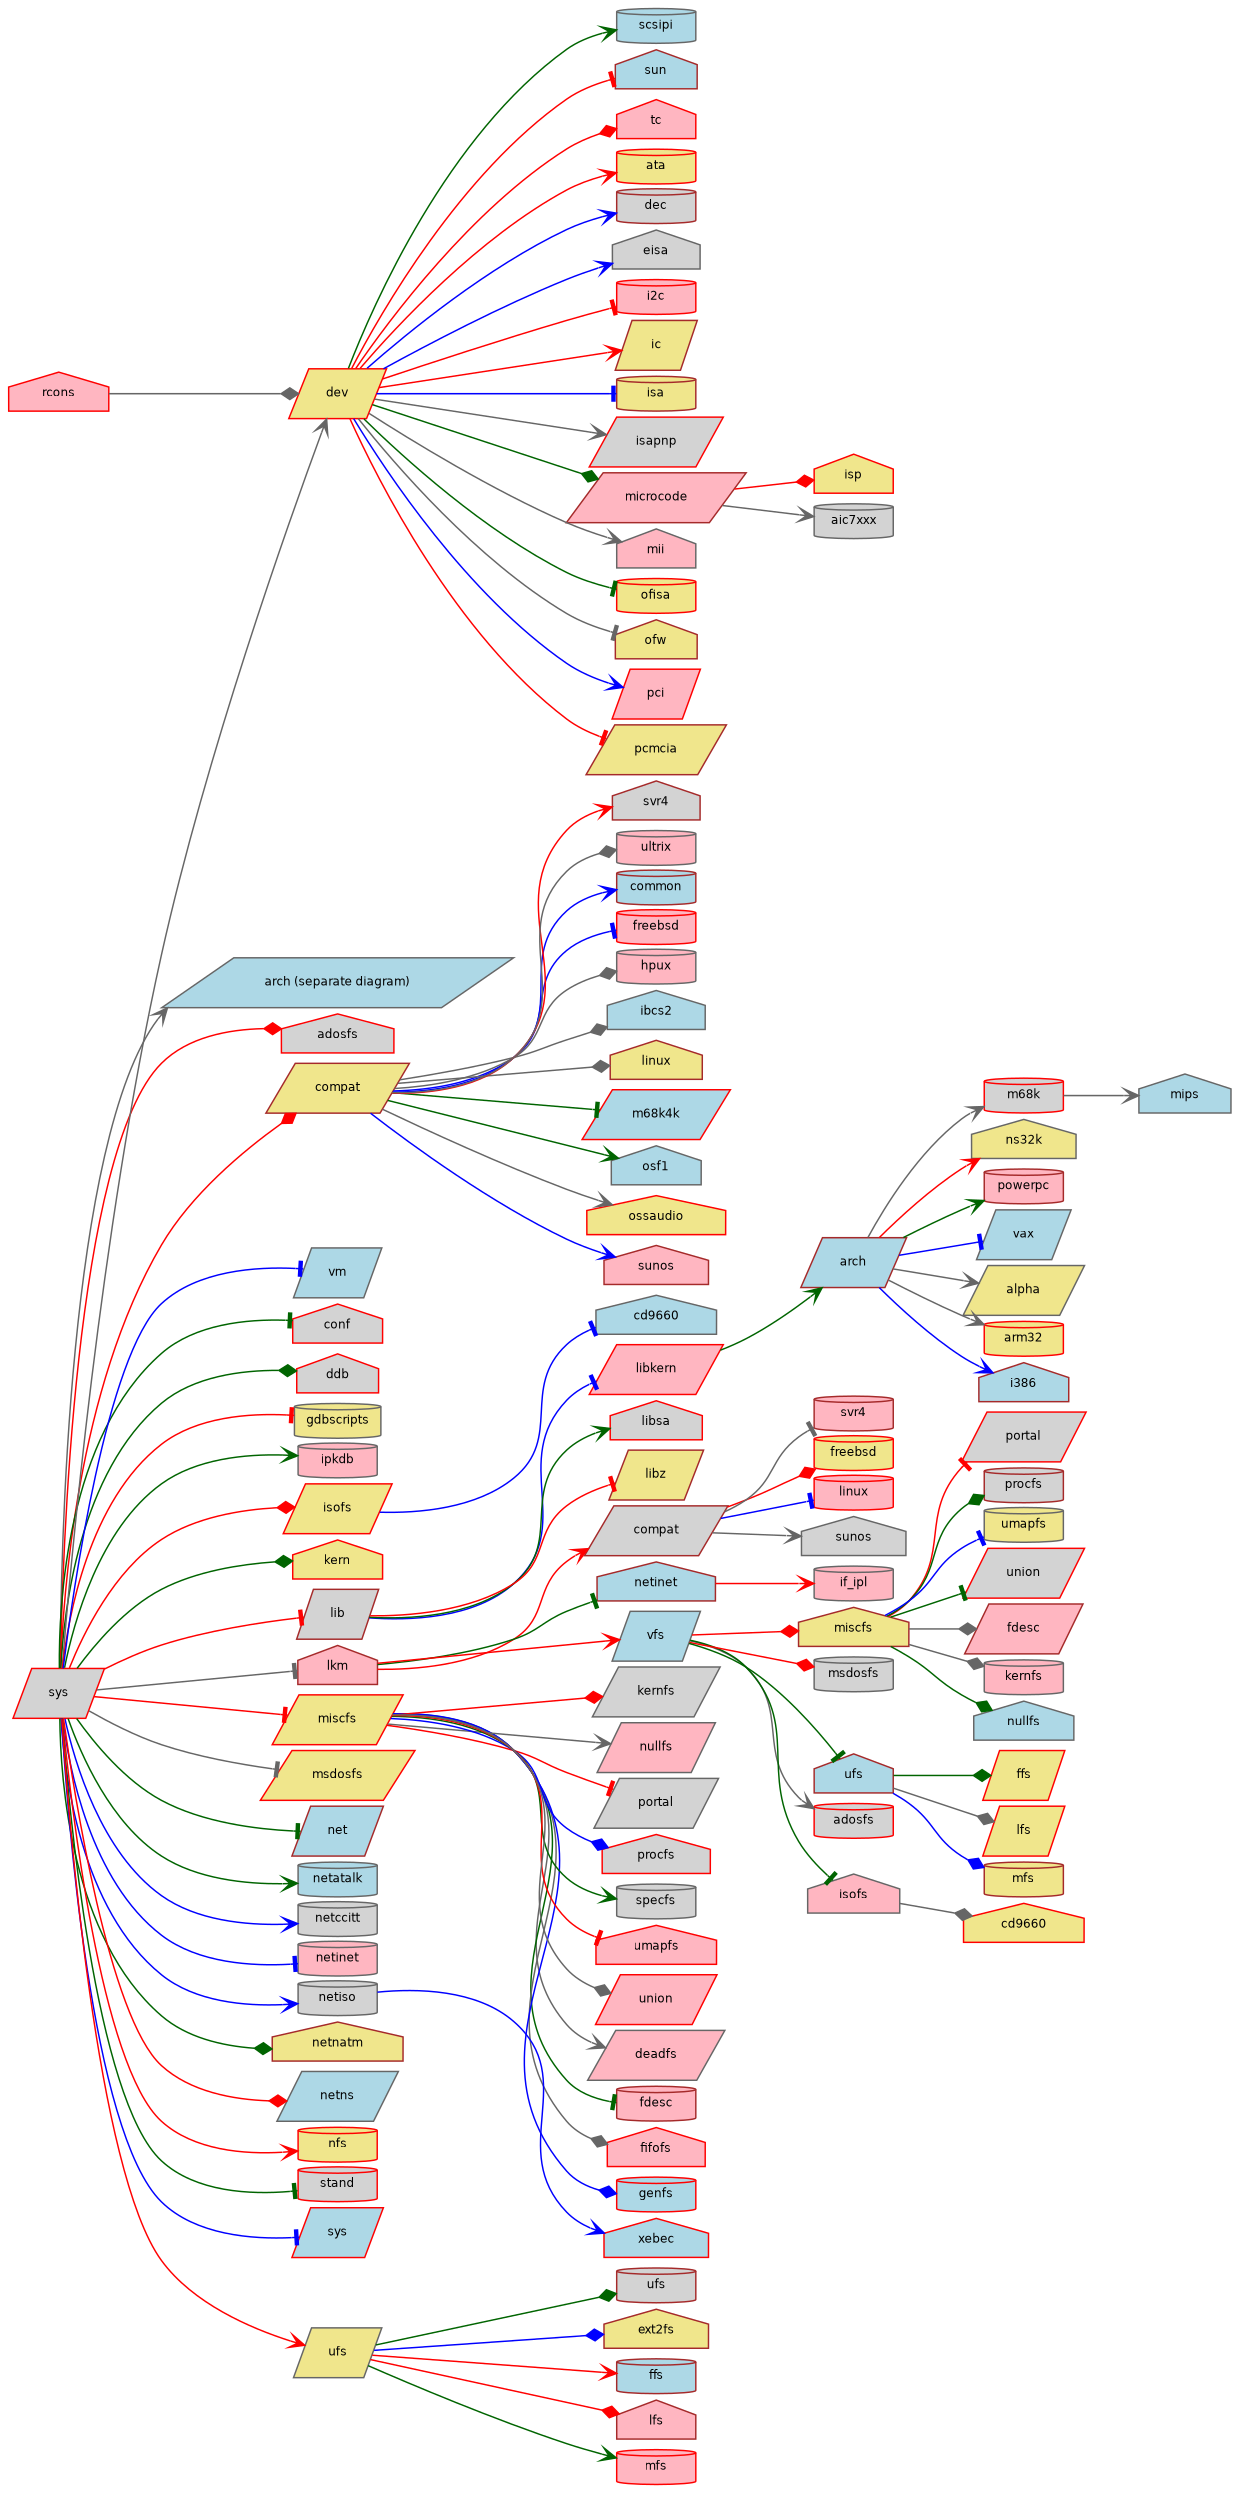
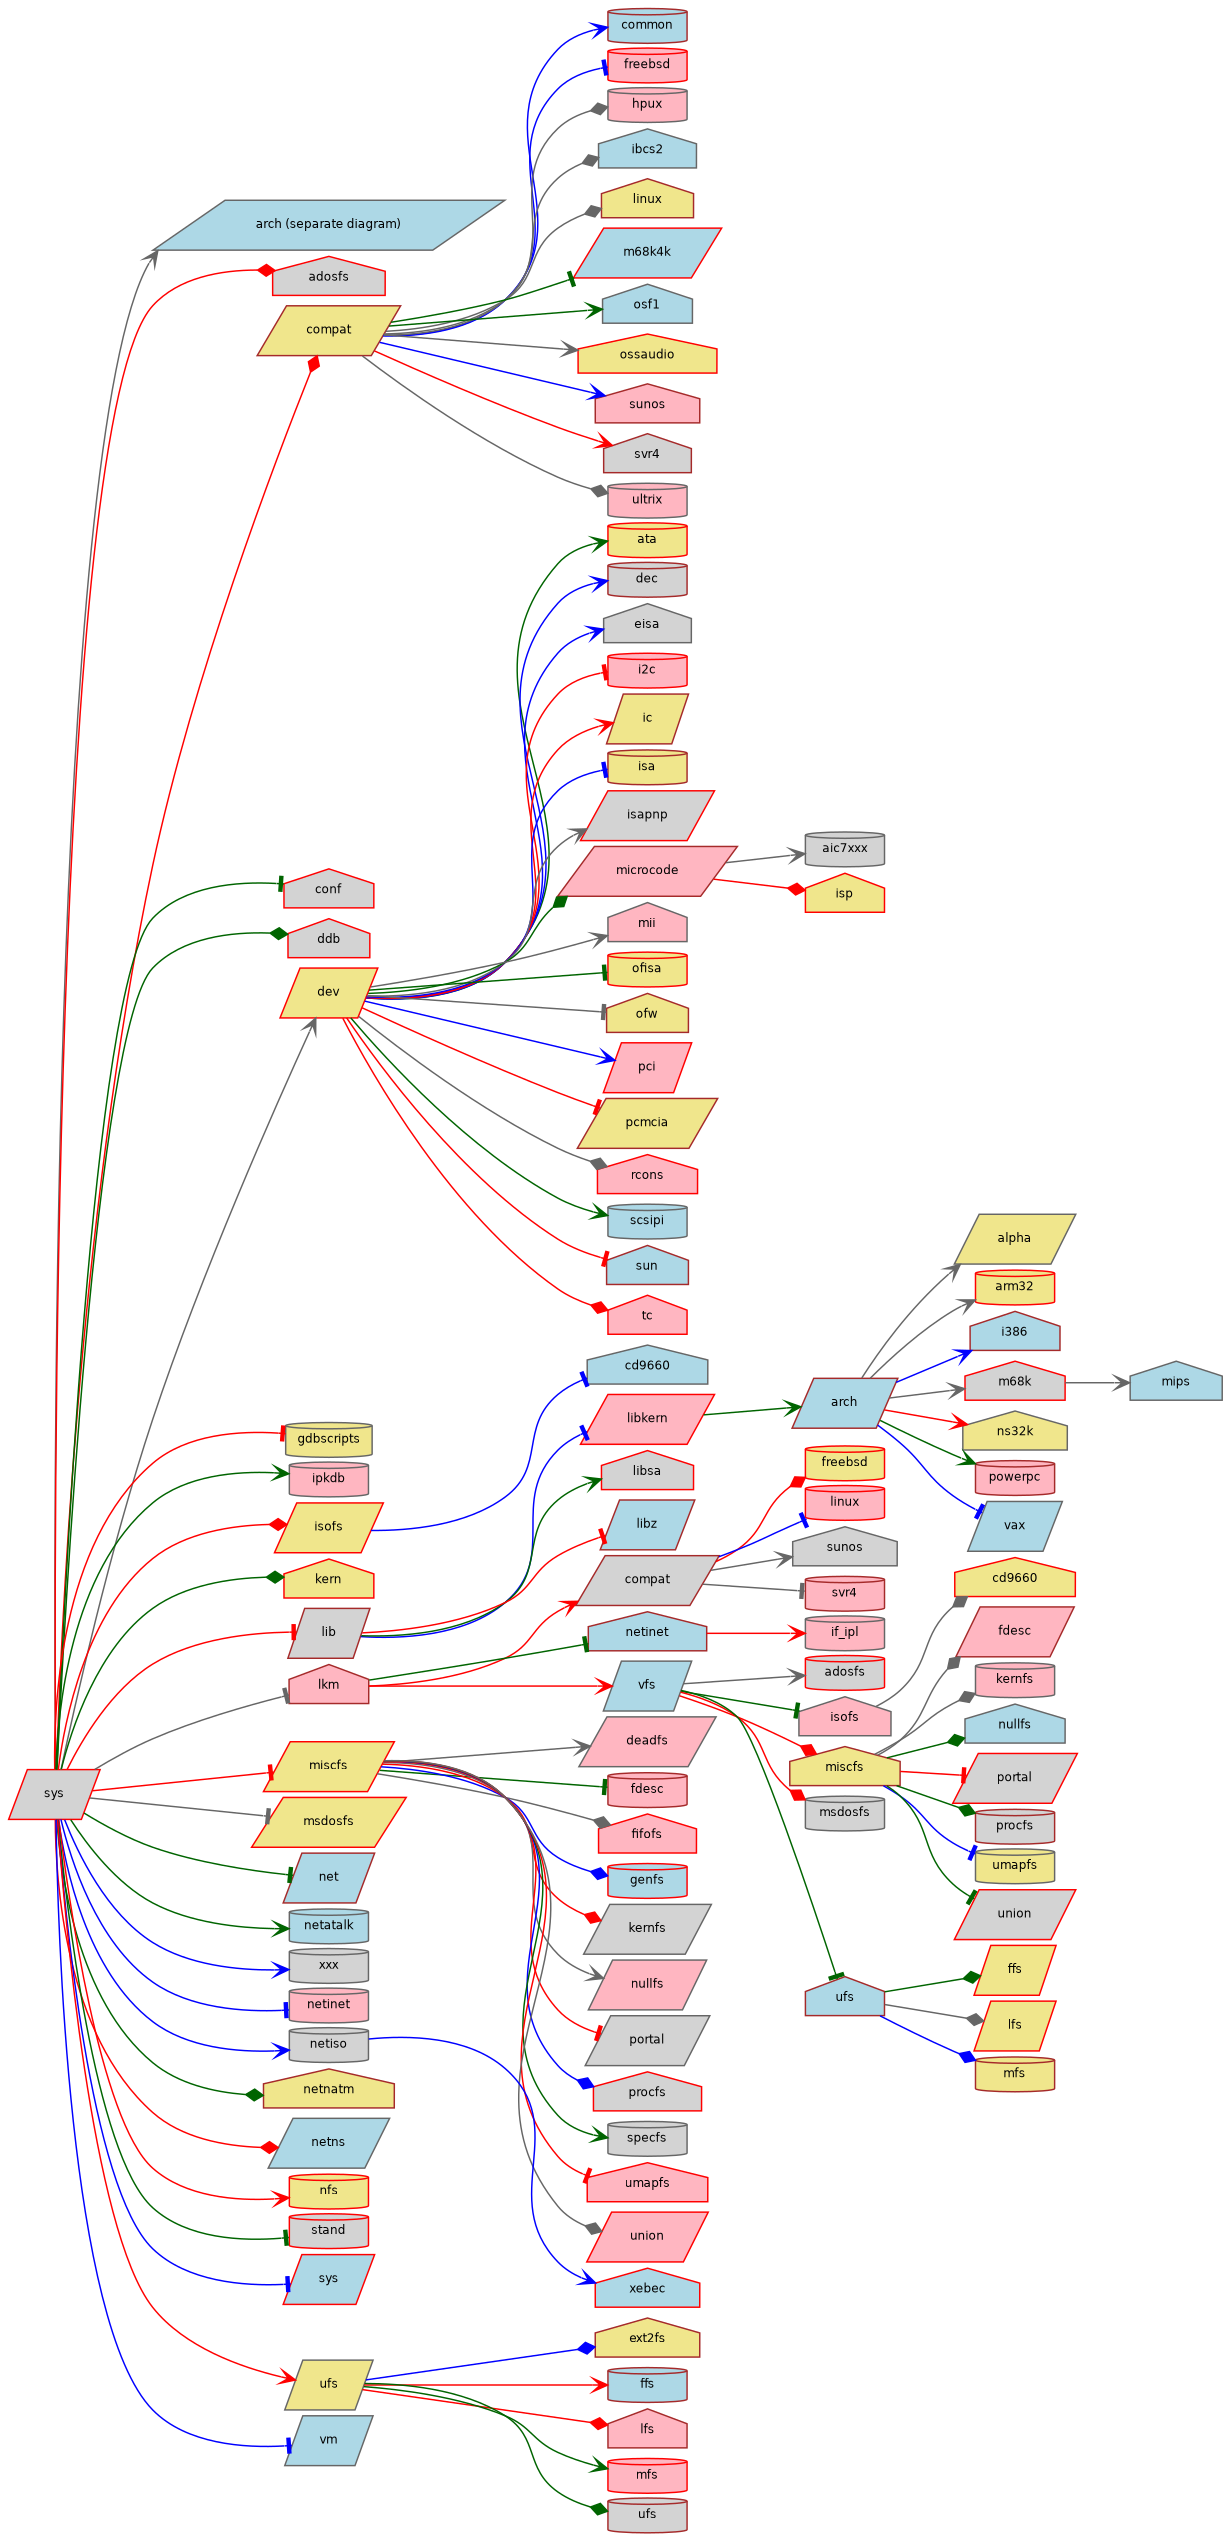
  digraph {
    nodesep=.05
    rankdir=LR
    node [color=red fillcolor=khaki fontname=Helvetica fontsize=8 shape=cylinder style=filled]
    edge [arrowhead=vee arrowtail=none color=red]
    n1 [fillcolor=lightgrey height=.1 label=sys shape=parallelogram]
    n2 [color=gray40 fillcolor=lightblue height=.1 label="arch (separate diagram)" shape=parallelogram]
    n3 [fillcolor=lightgrey height=.1 label=adosfs shape=house]
    n4 [color=brown height=.1 label=compat shape=parallelogram]
    n5 [fillcolor=lightgrey height=.1 label=conf shape=house]
    n6 [fillcolor=lightgrey height=.1 label=ddb shape=house]
    n7 [height=.1 label=dev shape=parallelogram]
    n8 [color=gray40 height=.1 label=gdbscripts]
    n9 [color=gray40 fillcolor=lightpink height=.1 label=ipkdb]
    n10 [height=.1 label=isofs shape=parallelogram]
    n11 [height=.1 label=kern shape=house]
    n12 [color=brown fillcolor=lightgrey height=.1 label=lib shape=parallelogram]
    n13 [color=brown fillcolor=lightpink height=.1 label=lkm shape=house]
    n14 [height=.1 label=miscfs shape=parallelogram]
    n15 [height=.1 label=msdosfs shape=parallelogram]
    n16 [color=brown fillcolor=lightblue height=.1 label=net shape=parallelogram]
    n17 [color=gray40 fillcolor=lightblue height=.1 label=netatalk]
-   n18 [color=gray40 fillcolor=lightgrey height=.1 label=netccitt]
+   n18 [color=gray40 fillcolor=lightgrey height=.1 label=xxx]
    n19 [color=gray40 fillcolor=lightpink height=.1 label=netinet]
    n20 [color=gray40 fillcolor=lightgrey height=.1 label=netiso]
    n21 [color=brown height=.1 label=netnatm shape=house]
    n22 [color=gray40 fillcolor=lightblue height=.1 label=netns shape=parallelogram]
    n23 [height=.1 label=nfs]
    n24 [fillcolor=lightgrey height=.1 label=stand]
    n25 [fillcolor=lightblue height=.1 label=sys shape=parallelogram]
    n26 [color=gray40 height=.1 label=ufs shape=parallelogram]
    n27 [color=gray40 fillcolor=lightblue height=.1 label=vm shape=parallelogram]
    n28 [color=brown fillcolor=lightblue height=.1 label=common]
    n29 [fillcolor=lightpink height=.1 label=freebsd]
    n30 [color=gray40 fillcolor=lightpink height=.1 label=hpux]
    n31 [color=gray40 fillcolor=lightblue height=.1 label=ibcs2 shape=house]
    n32 [color=brown height=.1 label=linux shape=house]
    n33 [fillcolor=lightblue height=.1 label=m68k4k shape=parallelogram]
    n34 [color=gray40 fillcolor=lightblue height=.1 label=osf1 shape=house]
    n35 [height=.1 label=ossaudio shape=house]
    n36 [color=brown fillcolor=lightpink height=.1 label=sunos shape=house]
    n37 [color=brown fillcolor=lightgrey height=.1 label=svr4 shape=house]
    n38 [color=gray40 fillcolor=lightpink height=.1 label=ultrix]
    n39 [height=.1 label=ata]
    n40 [color=brown fillcolor=lightgrey height=.1 label=dec]
    n41 [color=gray40 fillcolor=lightgrey height=.1 label=eisa shape=house]
    n42 [fillcolor=lightpink height=.1 label=i2c]
    n43 [color=brown height=.1 label=ic shape=parallelogram]
    n44 [color=brown height=.1 label=isa]
    n45 [fillcolor=lightgrey height=.1 label=isapnp shape=parallelogram]
    n46 [color=brown fillcolor=lightpink height=.1 label=microcode shape=parallelogram]
    n47 [color=gray40 fillcolor=lightpink height=.1 label=mii shape=house]
    n48 [height=.1 label=ofisa]
    n49 [color=brown height=.1 label=ofw shape=house]
    n50 [fillcolor=lightpink height=.1 label=pci shape=parallelogram]
    n51 [color=brown height=.1 label=pcmcia shape=parallelogram]
    n52 [fillcolor=lightpink height=.1 label=rcons shape=house]
    n53 [color=gray40 fillcolor=lightblue height=.1 label=scsipi]
    n54 [color=brown fillcolor=lightblue height=.1 label=sun shape=house]
    n55 [fillcolor=lightpink height=.1 label=tc shape=house]
    n56 [color=gray40 fillcolor=lightblue height=.1 label=cd9660 shape=house]
    n57 [fillcolor=lightpink height=.1 label=libkern shape=parallelogram]
    n58 [fillcolor=lightgrey height=.1 label=libsa shape=house]
-   n59 [color=brown height=.1 label=libz shape=parallelogram]
+   n59 [color=brown fillcolor=lightblue height=.1 label=libz shape=parallelogram]
    n60 [color=brown fillcolor=lightgrey height=.1 label=compat shape=parallelogram]
    n61 [color=brown fillcolor=lightblue height=.1 label=netinet shape=house]
    n62 [color=gray40 fillcolor=lightblue height=.1 label=vfs shape=parallelogram]
    n63 [color=gray40 fillcolor=lightpink height=.1 label=deadfs shape=parallelogram]
    n64 [color=brown fillcolor=lightpink height=.1 label=fdesc]
    n65 [fillcolor=lightpink height=.1 label=fifofs shape=house]
    n66 [fillcolor=lightblue height=.1 label=genfs]
    n67 [color=gray40 fillcolor=lightgrey height=.1 label=kernfs shape=parallelogram]
    n68 [color=gray40 fillcolor=lightpink height=.1 label=nullfs shape=parallelogram]
    n69 [color=gray40 fillcolor=lightgrey height=.1 label=portal shape=parallelogram]
    n70 [fillcolor=lightgrey height=.1 label=procfs shape=house]
    n71 [color=gray40 fillcolor=lightgrey height=.1 label=specfs]
    n72 [fillcolor=lightpink height=.1 label=umapfs shape=house]
    n73 [fillcolor=lightpink height=.1 label=union shape=parallelogram]
    n74 [fillcolor=lightblue height=.1 label=xebec shape=house]
    n75 [color=brown height=.1 label=ext2fs shape=house]
    n76 [color=brown fillcolor=lightblue height=.1 label=ffs]
    n77 [color=brown fillcolor=lightpink height=.1 label=lfs shape=house]
    n78 [fillcolor=lightpink height=.1 label=mfs]
    n79 [color=brown fillcolor=lightgrey height=.1 label=ufs]
    n80 [color=gray40 fillcolor=lightgrey height=.1 label=aic7xxx]
    n81 [height=.1 label=isp shape=house]
    n82 [color=brown fillcolor=lightblue height=.1 label=arch shape=parallelogram]
    n83 [color=gray40 height=.1 label=alpha shape=parallelogram]
    n84 [height=.1 label=arm32]
    n85 [color=brown fillcolor=lightblue height=.1 label=i386 shape=house]
-   n86 [fillcolor=lightgrey height=.1 label=m68k]
+   n86 [fillcolor=lightgrey height=.1 label=m68k shape=house]
    n87 [color=gray40 height=.1 label=ns32k shape=house]
    n88 [color=brown fillcolor=lightpink height=.1 label=powerpc]
    n89 [color=gray40 fillcolor=lightblue height=.1 label=vax shape=parallelogram]
    n90 [color=gray40 fillcolor=lightblue height=.1 label=mips shape=house]
    n91 [height=.1 label=freebsd]
    n92 [fillcolor=lightpink height=.1 label=linux]
    n93 [color=gray40 fillcolor=lightgrey height=.1 label=sunos shape=house]
    n94 [color=brown fillcolor=lightpink height=.1 label=svr4]
    n95 [color=gray40 fillcolor=lightpink height=.1 label=if_ipl]
    n96 [fillcolor=lightgrey height=.1 label=adosfs]
    n97 [color=gray40 fillcolor=lightpink height=.1 label=isofs shape=house]
    n98 [color=brown height=.1 label=miscfs shape=house]
    n99 [color=gray40 fillcolor=lightgrey height=.1 label=msdosfs]
    n100 [color=brown fillcolor=lightblue height=.1 label=ufs shape=house]
    n101 [height=.1 label=cd9660 shape=house]
    n102 [color=brown fillcolor=lightpink height=.1 label=fdesc shape=parallelogram]
    n103 [color=gray40 fillcolor=lightpink height=.1 label=kernfs]
    n104 [color=gray40 fillcolor=lightblue height=.1 label=nullfs shape=house]
    n105 [fillcolor=lightgrey height=.1 label=portal shape=parallelogram]
    n106 [color=brown fillcolor=lightgrey height=.1 label=procfs]
    n107 [color=gray40 height=.1 label=umapfs]
    n108 [fillcolor=lightgrey height=.1 label=union shape=parallelogram]
    n109 [height=.1 label=ffs shape=parallelogram]
    n110 [height=.1 label=lfs shape=parallelogram]
    n111 [color=brown height=.1 label=mfs]
    n1 -> n2 [color=gray40]
    n1 -> n3 [arrowhead=diamond]
    n1 -> n4 [arrowhead=diamond]
    n1 -> n5 [arrowhead=tee color=darkgreen]
    n1 -> n6 [arrowhead=diamond color=darkgreen]
    n1 -> n7 [color=gray40]
    n1 -> n8 [arrowhead=tee]
    n1 -> n9 [color=darkgreen]
    n1 -> n10 [arrowhead=diamond]
    n1 -> n11 [arrowhead=diamond color=darkgreen]
    n1 -> n12 [arrowhead=tee]
    n1 -> n13 [arrowhead=tee color=gray40]
    n1 -> n14 [arrowhead=tee]
    n1 -> n15 [arrowhead=tee color=gray40]
    n1 -> n16 [arrowhead=tee color=darkgreen]
    n1 -> n17 [color=darkgreen]
    n1 -> n18 [color=blue]
    n1 -> n19 [arrowhead=tee color=blue]
    n1 -> n20 [color=blue]
    n1 -> n21 [arrowhead=diamond color=darkgreen]
    n1 -> n22 [arrowhead=diamond]
    n1 -> n23
    n1 -> n24 [arrowhead=tee color=darkgreen]
    n1 -> n25 [arrowhead=tee color=blue]
    n1 -> n26
    n1 -> n27 [arrowhead=tee color=blue]
    n4 -> n28 [color=blue]
    n4 -> n29 [arrowhead=tee color=blue]
    n4 -> n30 [arrowhead=diamond color=gray40]
    n4 -> n31 [arrowhead=diamond color=gray40]
    n4 -> n32 [arrowhead=diamond color=gray40]
    n4 -> n33 [arrowhead=tee color=darkgreen]
    n4 -> n34 [color=darkgreen]
    n4 -> n35 [color=gray40]
    n4 -> n36 [color=blue]
    n4 -> n37
    n4 -> n38 [arrowhead=diamond color=gray40]
-   n7 -> n39
+   n7 -> n39 [color=darkgreen]
    n7 -> n40 [color=blue]
    n7 -> n41 [color=blue]
    n7 -> n42 [arrowhead=tee]
    n7 -> n43
    n7 -> n44 [arrowhead=tee color=blue]
    n7 -> n45 [color=gray40]
    n7 -> n46 [arrowhead=diamond color=darkgreen]
    n7 -> n47 [color=gray40]
    n7 -> n48 [arrowhead=tee color=darkgreen]
    n7 -> n49 [arrowhead=tee color=gray40]
    n7 -> n50 [color=blue]
    n7 -> n51 [arrowhead=tee]
-   n52 -> n7 [arrowhead=diamond color=gray40]
+   n7 -> n52 [arrowhead=diamond color=gray40]
    n7 -> n53 [color=darkgreen]
    n7 -> n54 [arrowhead=tee]
    n7 -> n55 [arrowhead=diamond]
    n10 -> n56 [arrowhead=tee color=blue]
    n12 -> n57 [arrowhead=tee color=blue]
    n12 -> n58 [color=darkgreen]
    n12 -> n59 [arrowhead=tee]
    n13 -> n60
    n13 -> n61 [arrowhead=tee color=darkgreen]
    n13 -> n62
    n14 -> n63 [color=gray40]
    n14 -> n64 [arrowhead=tee color=darkgreen]
    n14 -> n65 [arrowhead=diamond color=gray40]
    n14 -> n66 [arrowhead=diamond color=blue]
    n14 -> n67 [arrowhead=diamond]
    n14 -> n68 [color=gray40]
    n14 -> n69 [arrowhead=tee]
    n14 -> n70 [arrowhead=diamond color=blue]
    n14 -> n71 [color=darkgreen]
    n14 -> n72 [arrowhead=tee]
    n14 -> n73 [arrowhead=diamond color=gray40]
    n20 -> n74 [color=blue]
    n26 -> n75 [arrowhead=diamond color=blue]
    n26 -> n76
    n26 -> n77 [arrowhead=diamond]
    n26 -> n78 [color=darkgreen]
    n26 -> n79 [arrowhead=diamond color=darkgreen]
    n46 -> n80 [color=gray40]
    n46 -> n81 [arrowhead=diamond]
    n57 -> n82 [color=darkgreen]
    n60 -> n91 [arrowhead=diamond]
    n60 -> n92 [arrowhead=tee color=blue]
    n60 -> n93 [color=gray40]
    n60 -> n94 [arrowhead=tee color=gray40]
    n61 -> n95
    n62 -> n96 [color=gray40]
    n62 -> n97 [arrowhead=tee color=darkgreen]
    n62 -> n98 [arrowhead=diamond]
    n62 -> n99 [arrowhead=diamond]
    n62 -> n100 [arrowhead=tee color=darkgreen]
    n82 -> n83 [color=gray40]
    n82 -> n84 [color=gray40]
    n82 -> n85 [color=blue]
    n82 -> n86 [color=gray40]
    n82 -> n87
    n82 -> n88 [color=darkgreen]
    n82 -> n89 [arrowhead=tee color=blue]
    n86 -> n90 [color=gray40]
    n97 -> n101 [arrowhead=diamond color=gray40]
    n98 -> n102 [arrowhead=diamond color=gray40]
    n98 -> n103 [arrowhead=diamond color=gray40]
    n98 -> n104 [arrowhead=diamond color=darkgreen]
    n98 -> n105 [arrowhead=tee]
    n98 -> n106 [arrowhead=diamond color=darkgreen]
    n98 -> n107 [arrowhead=tee color=blue]
    n98 -> n108 [arrowhead=tee color=darkgreen]
    n100 -> n109 [arrowhead=diamond color=darkgreen]
    n100 -> n110 [arrowhead=diamond color=gray40]
    n100 -> n111 [arrowhead=diamond color=blue]
  }
